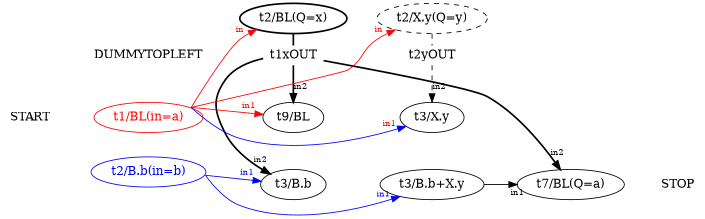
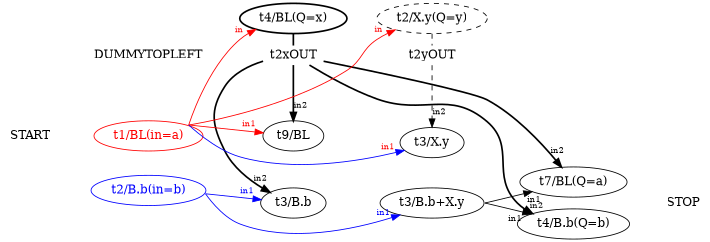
  digraph {
    nodesep=.2
    rankdir=LR
    edge [fontsize=10 labeldistance=2 style=invis color=black fontcolor=black]
    DUMMYTOPLEFT [shape=plaintext]
-   n2 [label="t2/BL(Q=x)" style=bold]
-   t2xOUT [height=0 shape=plaintext width=0 label=t1xOUT]
+   n2 [label="t4/BL(Q=x)" style=bold]
+   t2xOUT [height=0 shape=plaintext width=0]
    n4 [label="t2/X.y(Q=y)" style=dashed]
    n5 [label="t9/BL"]
    n6 [label="t3/B.b"]
    t2yOUT [height=0 shape=plaintext width=0]
    n8 [label="t7/BL(Q=a)"]
+   n9 [label="t4/B.b(Q=b)"]
    START [shape=plaintext]
    n11 [color=red fontcolor=red label="t1/BL(in=a)"]
    n12 [color=blue fontcolor=blue label="t2/B.b(in=b)"]
    n13 [label="t3/X.y"]
    n14 [label="t3/B.b+X.y"]
    STOP [shape=plaintext]
    DUMMYTOPLEFT -> n2 [color="" fontcolor=""]
    DUMMYTOPLEFT -> t2xOUT
    n2 -> t2xOUT [arrowhead=none constraint=false style=bold]
    n2 -> n4 [color="" fontcolor=""]
    t2xOUT -> n5 [constraint=false headlabel=in2 style=bold]
    t2xOUT -> n6 [constraint=false headlabel=in2 style=bold]
    t2xOUT -> t2yOUT
    t2xOUT -> n8 [constraint=false headlabel=in2 style=bold]
+   t2xOUT -> n9 [constraint=false headlabel=in2 labelangle=-90 labeldistance=1 style=bold]
    n4 -> t2yOUT [arrowhead=none constraint=false style=dashed]
    n5 -> n13
    n6 -> n14
    t2yOUT -> n13 [constraint=false headlabel=in2 style=dashed]
    n8 -> STOP
+   n9 -> STOP
    START -> DUMMYTOPLEFT [color="" fontcolor=""]
    START -> n11 [color="" fontcolor=""]
    START -> n12 [color="" fontcolor=""]
    n11 -> n2 [color=red constraint=false fontcolor=red headlabel=in sametail=x1 style=""]
    n11 -> n4 [color=red constraint=false fontcolor=red headlabel=in sametail=x1 style=""]
    n11 -> n5 [color=red fontcolor=red headlabel=in1 sametail=x1 style=""]
    n11 -> n13 [color=blue constraint=false fontcolor=red headlabel=in1 sametail=x1 style=""]
    n12 -> n6 [color=blue fontcolor=blue headlabel=in1 sametail=x1 style=""]
    n12 -> n14 [color=blue constraint=false fontcolor=blue headlabel=in1 sametail=x1 style=""]
    n14 -> n8 [headlabel=in1 labelangle=90 labeldistance=1 sametail=x1 style=solid]
+   n14 -> n9 [headlabel=in1 labelangle=30 sametail=x1 style=solid]
  }
